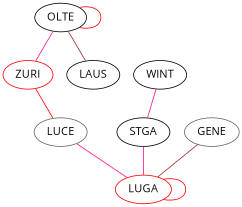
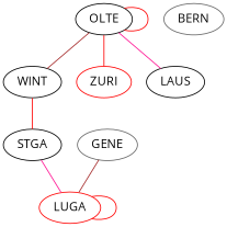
  graph {
    fontname="Open Sans"
    node [color=black fontname="Open Sans"]
    edge [color=red fontname="Open Sans"]
    OLTE
    WINT
    ZURI [color=red]
    LAUS
    STGA
-   LUCE [color=gray40]
    LUGA [color=red]
+   BERN [color=gray40]
    GENE [color=gray40]
    OLTE -- OLTE
-   OLTE -- ZURI [color=deeppink]
-   OLTE -- LAUS [color=brown]
-   WINT -- STGA [color=deeppink]
-   ZURI -- LUCE
+   OLTE -- WINT [color=brown]
+   OLTE -- ZURI
+   OLTE -- LAUS [color=deeppink]
+   WINT -- STGA
    STGA -- LUGA [color=deeppink]
-   LUCE -- LUGA [color=deeppink]
    LUGA -- LUGA
    GENE -- LUGA [color=brown]
  }
